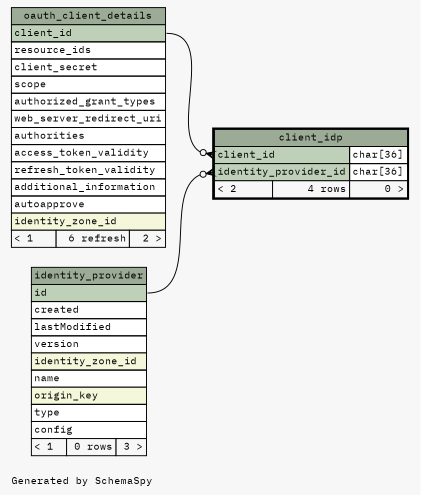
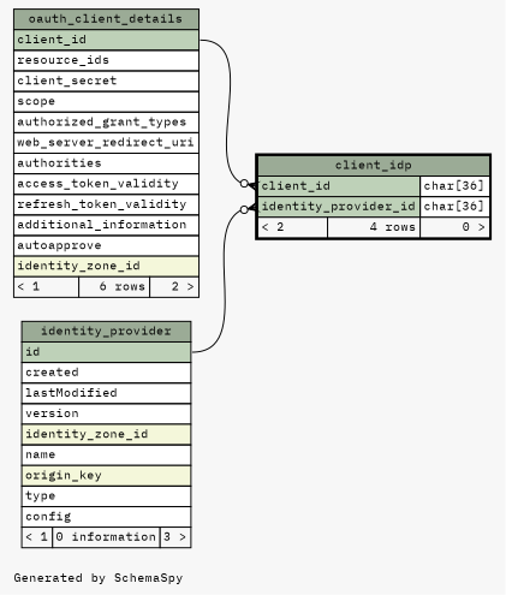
  digraph {
    bgcolor="#f7f7f7"
    fontname="IBM Plex Mono"
    fontsize=11
    label="\nGenerated by SchemaSpy"
    labeljust=l
    nodesep=0.18
    rankdir=RL
    ranksep=0.46
    node [fontname="IBM Plex Mono" fontsize=11 shape=plaintext]
    edge [arrowhead=none arrowsize=0.8 arrowtail=crowodot dir=back fontname="IBM Plex Mono"]
    n1 [label=<     <TABLE BORDER="2" CELLBORDER="1" CELLSPACING="0" BGCOLOR="#ffffff">       <TR><TD COLSPAN="3" BGCOLOR="#9bab96" ALIGN="CENTER">client_idp</TD></TR>       <TR><TD PORT="client_id" COLSPAN="2" BGCOLOR="#bed1b8" ALIGN="LEFT">client_id</TD><TD PORT="client_id.type" ALIGN="LEFT">char[36]</TD></TR>       <TR><TD PORT="identity_provider_id" COLSPAN="2" BGCOLOR="#bed1b8" ALIGN="LEFT">identity_provider_id</TD><TD PORT="identity_provider_id.type" ALIGN="LEFT">char[36]</TD></TR>       <TR><TD ALIGN="LEFT" BGCOLOR="#f7f7f7">&lt; 2</TD><TD ALIGN="RIGHT" BGCOLOR="#f7f7f7">4 rows</TD><TD ALIGN="RIGHT" BGCOLOR="#f7f7f7">0 &gt;</TD></TR>     </TABLE>>]
-   n2 [label=<     <TABLE BORDER="0" CELLBORDER="1" CELLSPACING="0" BGCOLOR="#ffffff">       <TR><TD COLSPAN="3" BGCOLOR="#9bab96" ALIGN="CENTER">oauth_client_details</TD></TR>       <TR><TD PORT="client_id" COLSPAN="3" BGCOLOR="#bed1b8" ALIGN="LEFT">client_id</TD></TR>       <TR><TD PORT="resource_ids" COLSPAN="3" ALIGN="LEFT">resource_ids</TD></TR>       <TR><TD PORT="client_secret" COLSPAN="3" ALIGN="LEFT">client_secret</TD></TR>       <TR><TD PORT="scope" COLSPAN="3" ALIGN="LEFT">scope</TD></TR>       <TR><TD PORT="authorized_grant_types" COLSPAN="3" ALIGN="LEFT">authorized_grant_types</TD></TR>       <TR><TD PORT="web_server_redirect_uri" COLSPAN="3" ALIGN="LEFT">web_server_redirect_uri</TD></TR>       <TR><TD PORT="authorities" COLSPAN="3" ALIGN="LEFT">authorities</TD></TR>       <TR><TD PORT="access_token_validity" COLSPAN="3" ALIGN="LEFT">access_token_validity</TD></TR>       <TR><TD PORT="refresh_token_validity" COLSPAN="3" ALIGN="LEFT">refresh_token_validity</TD></TR>       <TR><TD PORT="additional_information" COLSPAN="3" ALIGN="LEFT">additional_information</TD></TR>       <TR><TD PORT="autoapprove" COLSPAN="3" ALIGN="LEFT">autoapprove</TD></TR>       <TR><TD PORT="identity_zone_id" COLSPAN="3" BGCOLOR="#f4f7da" ALIGN="LEFT">identity_zone_id</TD></TR>       <TR><TD ALIGN="LEFT" BGCOLOR="#f7f7f7">&lt; 1</TD><TD ALIGN="RIGHT" BGCOLOR="#f7f7f7">6 refresh</TD><TD ALIGN="RIGHT" BGCOLOR="#f7f7f7">2 &gt;</TD></TR>     </TABLE>>]
-   n3 [label=<     <TABLE BORDER="0" CELLBORDER="1" CELLSPACING="0" BGCOLOR="#ffffff">       <TR><TD COLSPAN="3" BGCOLOR="#9bab96" ALIGN="CENTER">identity_provider</TD></TR>       <TR><TD PORT="id" COLSPAN="3" BGCOLOR="#bed1b8" ALIGN="LEFT">id</TD></TR>       <TR><TD PORT="created" COLSPAN="3" ALIGN="LEFT">created</TD></TR>       <TR><TD PORT="lastModified" COLSPAN="3" ALIGN="LEFT">lastModified</TD></TR>       <TR><TD PORT="version" COLSPAN="3" ALIGN="LEFT">version</TD></TR>       <TR><TD PORT="identity_zone_id" COLSPAN="3" BGCOLOR="#f4f7da" ALIGN="LEFT">identity_zone_id</TD></TR>       <TR><TD PORT="name" COLSPAN="3" ALIGN="LEFT">name</TD></TR>       <TR><TD PORT="origin_key" COLSPAN="3" BGCOLOR="#f4f7da" ALIGN="LEFT">origin_key</TD></TR>       <TR><TD PORT="type" COLSPAN="3" ALIGN="LEFT">type</TD></TR>       <TR><TD PORT="config" COLSPAN="3" ALIGN="LEFT">config</TD></TR>       <TR><TD ALIGN="LEFT" BGCOLOR="#f7f7f7">&lt; 1</TD><TD ALIGN="RIGHT" BGCOLOR="#f7f7f7">0 rows</TD><TD ALIGN="RIGHT" BGCOLOR="#f7f7f7">3 &gt;</TD></TR>     </TABLE>>]
+   n2 [label=<     <TABLE BORDER="0" CELLBORDER="1" CELLSPACING="0" BGCOLOR="#ffffff">       <TR><TD COLSPAN="3" BGCOLOR="#9bab96" ALIGN="CENTER">oauth_client_details</TD></TR>       <TR><TD PORT="client_id" COLSPAN="3" BGCOLOR="#bed1b8" ALIGN="LEFT">client_id</TD></TR>       <TR><TD PORT="resource_ids" COLSPAN="3" ALIGN="LEFT">resource_ids</TD></TR>       <TR><TD PORT="client_secret" COLSPAN="3" ALIGN="LEFT">client_secret</TD></TR>       <TR><TD PORT="scope" COLSPAN="3" ALIGN="LEFT">scope</TD></TR>       <TR><TD PORT="authorized_grant_types" COLSPAN="3" ALIGN="LEFT">authorized_grant_types</TD></TR>       <TR><TD PORT="web_server_redirect_uri" COLSPAN="3" ALIGN="LEFT">web_server_redirect_uri</TD></TR>       <TR><TD PORT="authorities" COLSPAN="3" ALIGN="LEFT">authorities</TD></TR>       <TR><TD PORT="access_token_validity" COLSPAN="3" ALIGN="LEFT">access_token_validity</TD></TR>       <TR><TD PORT="refresh_token_validity" COLSPAN="3" ALIGN="LEFT">refresh_token_validity</TD></TR>       <TR><TD PORT="additional_information" COLSPAN="3" ALIGN="LEFT">additional_information</TD></TR>       <TR><TD PORT="autoapprove" COLSPAN="3" ALIGN="LEFT">autoapprove</TD></TR>       <TR><TD PORT="identity_zone_id" COLSPAN="3" BGCOLOR="#f4f7da" ALIGN="LEFT">identity_zone_id</TD></TR>       <TR><TD ALIGN="LEFT" BGCOLOR="#f7f7f7">&lt; 1</TD><TD ALIGN="RIGHT" BGCOLOR="#f7f7f7">6 rows</TD><TD ALIGN="RIGHT" BGCOLOR="#f7f7f7">2 &gt;</TD></TR>     </TABLE>>]
+   n3 [label=<     <TABLE BORDER="0" CELLBORDER="1" CELLSPACING="0" BGCOLOR="#ffffff">       <TR><TD COLSPAN="3" BGCOLOR="#9bab96" ALIGN="CENTER">identity_provider</TD></TR>       <TR><TD PORT="id" COLSPAN="3" BGCOLOR="#bed1b8" ALIGN="LEFT">id</TD></TR>       <TR><TD PORT="created" COLSPAN="3" ALIGN="LEFT">created</TD></TR>       <TR><TD PORT="lastModified" COLSPAN="3" ALIGN="LEFT">lastModified</TD></TR>       <TR><TD PORT="version" COLSPAN="3" ALIGN="LEFT">version</TD></TR>       <TR><TD PORT="identity_zone_id" COLSPAN="3" BGCOLOR="#f4f7da" ALIGN="LEFT">identity_zone_id</TD></TR>       <TR><TD PORT="name" COLSPAN="3" ALIGN="LEFT">name</TD></TR>       <TR><TD PORT="origin_key" COLSPAN="3" BGCOLOR="#f4f7da" ALIGN="LEFT">origin_key</TD></TR>       <TR><TD PORT="type" COLSPAN="3" ALIGN="LEFT">type</TD></TR>       <TR><TD PORT="config" COLSPAN="3" ALIGN="LEFT">config</TD></TR>       <TR><TD ALIGN="LEFT" BGCOLOR="#f7f7f7">&lt; 1</TD><TD ALIGN="RIGHT" BGCOLOR="#f7f7f7">0 information</TD><TD ALIGN="RIGHT" BGCOLOR="#f7f7f7">3 &gt;</TD></TR>     </TABLE>>]
    n1 -> n2 [headport="client_id:e" tailport="client_id:w"]
    n1 -> n3 [headport="id:e" tailport="identity_provider_id:w"]
  }
